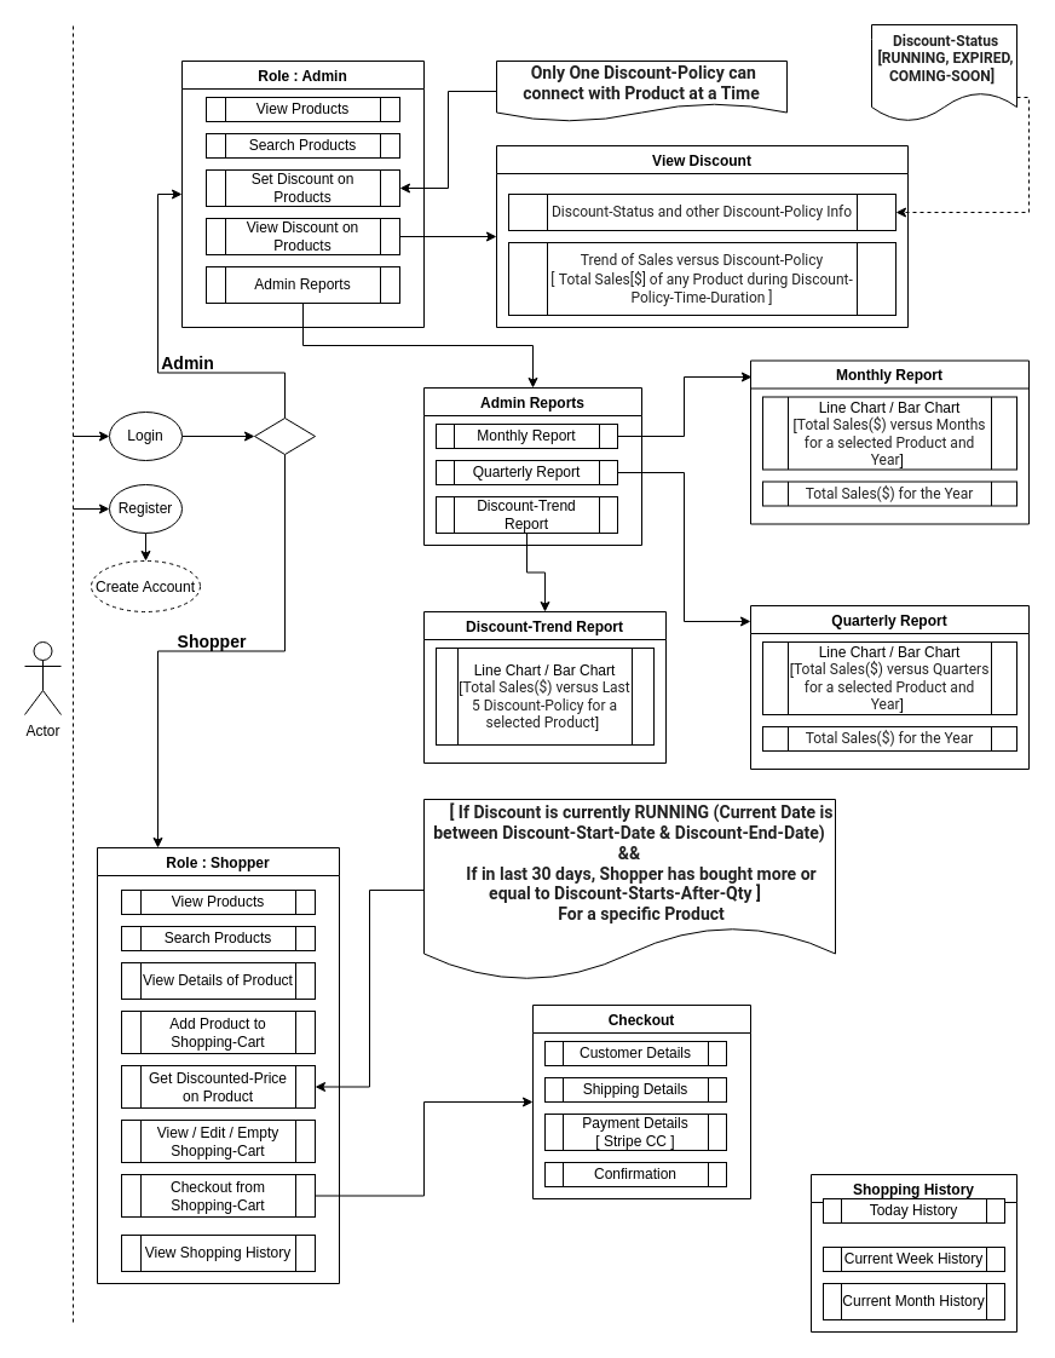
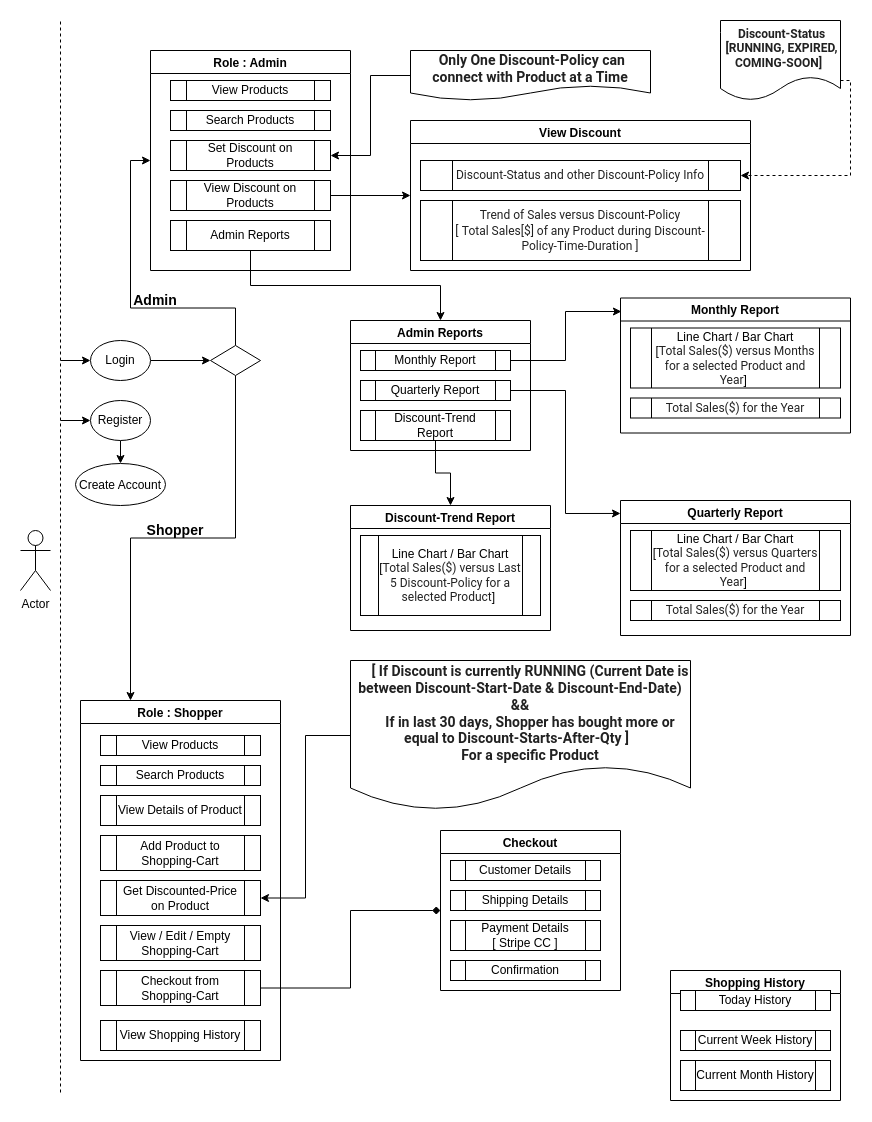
  <mxCell id="0" />
  <mxCell id="1" parent="0" />
  <mxCell id="2" value="" style="endArrow=none;dashed=1;html=1;rounded=0;" edge="1" parent="1"><mxGeometry width="50" height="50" relative="1" as="geometry"><mxPoint x="60" y="1092" as="sourcePoint" /><mxPoint x="60" y="20" as="targetPoint" /></mxGeometry></mxCell>
  <mxCell id="3" value="Actor" style="shape=umlActor;verticalLabelPosition=bottom;verticalAlign=top;html=1;outlineConnect=0;" vertex="1" parent="1"><mxGeometry x="20" y="530" width="30" height="60" as="geometry" /></mxCell>
  <mxCell id="4" style="edgeStyle=orthogonalEdgeStyle;rounded=0;orthogonalLoop=1;jettySize=auto;html=1;exitX=1;exitY=0.5;exitDx=0;exitDy=0;entryX=0;entryY=0.5;entryDx=0;entryDy=0;fontFamily=Helvetica;fontSize=14;" edge="1" parent="1" source="5" target="10"><mxGeometry relative="1" as="geometry" /></mxCell>
  <mxCell id="5" value="Login" style="ellipse;whiteSpace=wrap;html=1;" vertex="1" parent="1"><mxGeometry x="90" y="340" width="60" height="40" as="geometry" /></mxCell>
  <mxCell id="6" style="edgeStyle=orthogonalEdgeStyle;rounded=0;orthogonalLoop=1;jettySize=auto;html=1;exitX=0.5;exitY=1;exitDx=0;exitDy=0;entryX=0.5;entryY=0;entryDx=0;entryDy=0;fontFamily=Helvetica;fontSize=12;" edge="1" parent="1" source="7" target="62"><mxGeometry relative="1" as="geometry" /></mxCell>
  <mxCell id="7" value="Register" style="ellipse;whiteSpace=wrap;html=1;" vertex="1" parent="1"><mxGeometry x="90" y="400" width="60" height="40" as="geometry" /></mxCell>
  <mxCell id="8" style="edgeStyle=orthogonalEdgeStyle;rounded=0;orthogonalLoop=1;jettySize=auto;html=1;exitX=0.5;exitY=1;exitDx=0;exitDy=0;entryX=0.25;entryY=0;entryDx=0;entryDy=0;fontFamily=Helvetica;fontSize=12;" edge="1" parent="1" source="10" target="17"><mxGeometry relative="1" as="geometry" /></mxCell>
  <mxCell id="9" style="edgeStyle=orthogonalEdgeStyle;rounded=0;orthogonalLoop=1;jettySize=auto;html=1;exitX=0.5;exitY=0;exitDx=0;exitDy=0;entryX=0;entryY=0.5;entryDx=0;entryDy=0;fontFamily=Helvetica;fontSize=12;" edge="1" parent="1" source="10" target="11"><mxGeometry relative="1" as="geometry" /></mxCell>
  <mxCell id="10" value="" style="rhombus;whiteSpace=wrap;html=1;" vertex="1" parent="1"><mxGeometry x="210" y="345" width="50" height="30" as="geometry" /></mxCell>
  <mxCell id="11" value="Role : Admin" style="swimlane;" vertex="1" parent="1"><mxGeometry x="150" y="50" width="200" height="220" as="geometry" /></mxCell>
  <mxCell id="12" value="View Products" style="shape=process;whiteSpace=wrap;html=1;backgroundOutline=1;" vertex="1" parent="11"><mxGeometry x="20" y="30" width="160" height="20" as="geometry" /></mxCell>
  <mxCell id="13" value="Search Products" style="shape=process;whiteSpace=wrap;html=1;backgroundOutline=1;" vertex="1" parent="11"><mxGeometry x="20" y="60" width="160" height="20" as="geometry" /></mxCell>
  <mxCell id="14" value="Set Discount on Products" style="shape=process;whiteSpace=wrap;html=1;backgroundOutline=1;" vertex="1" parent="11"><mxGeometry x="20" y="90" width="160" height="30" as="geometry" /></mxCell>
  <mxCell id="15" value="View Discount on Products" style="shape=process;whiteSpace=wrap;html=1;backgroundOutline=1;" vertex="1" parent="11"><mxGeometry x="20" y="130" width="160" height="30" as="geometry" /></mxCell>
  <mxCell id="16" value="Admin Reports" style="shape=process;whiteSpace=wrap;html=1;backgroundOutline=1;" vertex="1" parent="11"><mxGeometry x="20" y="170" width="160" height="30" as="geometry" /></mxCell>
  <mxCell id="17" value="Role : Shopper" style="swimlane;" vertex="1" parent="1"><mxGeometry x="80" y="700" width="200" height="360" as="geometry" /></mxCell>
  <mxCell id="18" value="View Products" style="shape=process;whiteSpace=wrap;html=1;backgroundOutline=1;" vertex="1" parent="17"><mxGeometry x="20" y="35" width="160" height="20" as="geometry" /></mxCell>
  <mxCell id="19" value="Search Products" style="shape=process;whiteSpace=wrap;html=1;backgroundOutline=1;" vertex="1" parent="17"><mxGeometry x="20" y="65" width="160" height="20" as="geometry" /></mxCell>
  <mxCell id="20" value="View Details of Product" style="shape=process;whiteSpace=wrap;html=1;backgroundOutline=1;" vertex="1" parent="17"><mxGeometry x="20" y="95" width="160" height="30" as="geometry" /></mxCell>
  <mxCell id="21" value="Add Product to Shopping-Cart" style="shape=process;whiteSpace=wrap;html=1;backgroundOutline=1;" vertex="1" parent="17"><mxGeometry x="20" y="135" width="160" height="35" as="geometry" /></mxCell>
  <mxCell id="22" value="Get Discounted-Price on Product" style="shape=process;whiteSpace=wrap;html=1;backgroundOutline=1;" vertex="1" parent="17"><mxGeometry x="20" y="180" width="160" height="35" as="geometry" /></mxCell>
  <mxCell id="23" value="View / Edit / Empty Shopping-Cart" style="shape=process;whiteSpace=wrap;html=1;backgroundOutline=1;" vertex="1" parent="17"><mxGeometry x="20" y="225" width="160" height="35" as="geometry" /></mxCell>
  <mxCell id="24" value="Checkout from Shopping-Cart" style="shape=process;whiteSpace=wrap;html=1;backgroundOutline=1;" vertex="1" parent="17"><mxGeometry x="20" y="270" width="160" height="35" as="geometry" /></mxCell>
  <mxCell id="25" value="View Shopping History" style="shape=process;whiteSpace=wrap;html=1;backgroundOutline=1;" vertex="1" parent="17"><mxGeometry x="20" y="320" width="160" height="30" as="geometry" /></mxCell>
  <mxCell id="26" style="edgeStyle=orthogonalEdgeStyle;rounded=0;orthogonalLoop=1;jettySize=auto;html=1;exitX=0;exitY=0.5;exitDx=0;exitDy=0;entryX=1;entryY=0.5;entryDx=0;entryDy=0;fontFamily=Helvetica;fontSize=12;" edge="1" parent="1" source="27" target="14"><mxGeometry relative="1" as="geometry" /></mxCell>
  <mxCell id="27" value="&lt;span style=&quot;box-sizing: inherit ; font-family: &amp;#34;roboto&amp;#34; , sans-serif ; padding: 0px ; margin: 0px ; font-weight: bolder ; color: rgba(0 , 0 , 0 , 0.87) ; font-size: 14px ; text-align: left ; background-color: rgb(255 , 255 , 255)&quot;&gt;&amp;nbsp;Only One Discount-Policy can connect with Product at a Time&lt;/span&gt;" style="shape=document;whiteSpace=wrap;html=1;boundedLbl=1;" vertex="1" parent="1"><mxGeometry x="410" y="50" width="240" height="50" as="geometry" /></mxCell>
  <mxCell id="28" value="View Discount" style="swimlane;" vertex="1" parent="1"><mxGeometry x="410" y="120" width="340" height="150" as="geometry" /></mxCell>
  <mxCell id="29" value="&lt;font style=&quot;font-size: 12px&quot;&gt;&lt;span style=&quot;box-sizing: inherit ; font-family: &amp;#34;roboto&amp;#34; , sans-serif ; padding: 0px ; margin: 0px ; color: rgba(0 , 0 , 0 , 0.87) ; text-align: left ; background-color: rgb(255 , 255 , 255)&quot;&gt;Discount-Status a&lt;/span&gt;&lt;span style=&quot;color: rgba(0 , 0 , 0 , 0.87) ; font-family: &amp;#34;roboto&amp;#34; , sans-serif ; text-align: left ; background-color: rgb(255 , 255 , 255)&quot;&gt;nd other Discount-Policy Info&lt;/span&gt;&lt;/font&gt;" style="shape=process;whiteSpace=wrap;html=1;backgroundOutline=1;" vertex="1" parent="28"><mxGeometry x="10" y="40" width="320" height="30" as="geometry" /></mxCell>
  <mxCell id="30" value="&lt;span style=&quot;box-sizing: inherit ; font-family: &amp;#34;roboto&amp;#34; , sans-serif ; padding: 0px ; margin: 0px ; color: rgba(0 , 0 , 0 , 0.87) ; text-align: left ; background-color: rgb(255 , 255 , 255)&quot;&gt;&lt;font&gt;Trend of Sales versus Discount-Policy&lt;br&gt;[&lt;span style=&quot;font-size: 14px ; font-family: &amp;#34;roboto&amp;#34; , sans-serif&quot;&gt;&amp;nbsp;&lt;/span&gt;&lt;span style=&quot;box-sizing: inherit ; font-family: &amp;#34;roboto&amp;#34; , sans-serif ; padding: 0px ; margin: 0px&quot;&gt;&lt;font style=&quot;font-size: 12px&quot;&gt;Total Sales[$] of any Product during Discount-Policy-Time-Duration&amp;nbsp;&lt;/font&gt;&lt;/span&gt;]&lt;br&gt;&lt;/font&gt;&lt;/span&gt;" style="shape=process;whiteSpace=wrap;html=1;backgroundOutline=1;" vertex="1" parent="28"><mxGeometry x="10" y="80" width="320" height="60" as="geometry" /></mxCell>
  <mxCell id="31" style="edgeStyle=orthogonalEdgeStyle;rounded=0;orthogonalLoop=1;jettySize=auto;html=1;exitX=1;exitY=0.5;exitDx=0;exitDy=0;entryX=0;entryY=0.5;entryDx=0;entryDy=0;fontSize=12;" edge="1" parent="1" source="15" target="28"><mxGeometry relative="1" as="geometry" /></mxCell>
  <mxCell id="32" value="Admin Reports" style="swimlane;startSize=23;" vertex="1" parent="1"><mxGeometry x="350" y="320" width="180" height="130" as="geometry" /></mxCell>
  <mxCell id="33" value="Monthly Report" style="shape=process;whiteSpace=wrap;html=1;backgroundOutline=1;" vertex="1" parent="32"><mxGeometry x="10" y="30" width="150" height="20" as="geometry" /></mxCell>
  <mxCell id="34" value="Quarterly Report" style="shape=process;whiteSpace=wrap;html=1;backgroundOutline=1;" vertex="1" parent="32"><mxGeometry x="10" y="60" width="150" height="20" as="geometry" /></mxCell>
  <mxCell id="35" value="Discount-Trend&lt;br&gt;Report" style="shape=process;whiteSpace=wrap;html=1;backgroundOutline=1;" vertex="1" parent="32"><mxGeometry x="10" y="90" width="150" height="30" as="geometry" /></mxCell>
  <mxCell id="36" value="Monthly Report" style="swimlane;" vertex="1" parent="1"><mxGeometry x="620" y="297.5" width="230" height="135" as="geometry" /></mxCell>
  <mxCell id="37" value="Line Chart / Bar Chart&lt;br&gt;[&lt;span style=&quot;box-sizing: inherit ; font-family: &amp;#34;roboto&amp;#34; , sans-serif ; padding: 0px ; margin: 0px ; color: rgba(0 , 0 , 0 , 0.87) ; text-align: left ; background-color: rgb(255 , 255 , 255)&quot;&gt;&lt;font style=&quot;font-size: 12px&quot;&gt;Total Sales($) versus Months for a selected Product and Year&lt;/font&gt;&lt;/span&gt;]&amp;nbsp;" style="shape=process;whiteSpace=wrap;html=1;backgroundOutline=1;" vertex="1" parent="36"><mxGeometry x="10" y="30" width="210" height="60" as="geometry" /></mxCell>
  <mxCell id="38" value="&lt;span style=&quot;box-sizing: inherit ; font-family: &amp;#34;roboto&amp;#34; , sans-serif ; padding: 0px ; margin: 0px ; color: rgba(0 , 0 , 0 , 0.87) ; text-align: left ; background-color: rgb(255 , 255 , 255)&quot;&gt;&lt;font style=&quot;font-size: 12px&quot;&gt;Total Sales($) for the Year&lt;/font&gt;&lt;/span&gt;" style="shape=process;whiteSpace=wrap;html=1;backgroundOutline=1;fontSize=12;" vertex="1" parent="36"><mxGeometry x="10" y="100" width="210" height="20" as="geometry" /></mxCell>
  <mxCell id="39" value="Quarterly Report" style="swimlane;" vertex="1" parent="1"><mxGeometry x="620" y="500" width="230" height="135" as="geometry" /></mxCell>
  <mxCell id="40" value="Line Chart / Bar Chart&lt;br&gt;[&lt;span style=&quot;box-sizing: inherit ; font-family: &amp;#34;roboto&amp;#34; , sans-serif ; padding: 0px ; margin: 0px ; color: rgba(0 , 0 , 0 , 0.87) ; text-align: left ; background-color: rgb(255 , 255 , 255)&quot;&gt;Total Sales($) versus Quarters for a selected Product and Year&lt;/span&gt;]&amp;nbsp;" style="shape=process;whiteSpace=wrap;html=1;backgroundOutline=1;" vertex="1" parent="39"><mxGeometry x="10" y="30" width="210" height="60" as="geometry" /></mxCell>
  <mxCell id="41" value="&lt;span style=&quot;box-sizing: inherit ; font-family: &amp;#34;roboto&amp;#34; , sans-serif ; padding: 0px ; margin: 0px ; color: rgba(0 , 0 , 0 , 0.87) ; text-align: left ; background-color: rgb(255 , 255 , 255)&quot;&gt;&lt;font style=&quot;font-size: 12px&quot;&gt;Total Sales($) for the Year&lt;/font&gt;&lt;/span&gt;" style="shape=process;whiteSpace=wrap;html=1;backgroundOutline=1;fontSize=12;" vertex="1" parent="39"><mxGeometry x="10" y="100" width="210" height="20" as="geometry" /></mxCell>
  <mxCell id="42" value="Discount-Trend Report" style="swimlane;" vertex="1" parent="1"><mxGeometry x="350" y="505" width="200" height="125" as="geometry" /></mxCell>
  <mxCell id="43" value="&lt;font style=&quot;font-size: 12px&quot;&gt;Line Chart / Bar Chart&lt;br&gt;[&lt;span style=&quot;box-sizing: inherit ; font-family: &amp;#34;roboto&amp;#34; , sans-serif ; padding: 0px ; margin: 0px ; color: rgba(0 , 0 , 0 , 0.87) ; text-align: left ; background-color: rgb(255 , 255 , 255)&quot;&gt;Total Sales($) versus Last 5 Discount-Policy for a selected Product&lt;/span&gt;]&amp;nbsp;&lt;/font&gt;" style="shape=process;whiteSpace=wrap;html=1;backgroundOutline=1;" vertex="1" parent="42"><mxGeometry x="10" y="30" width="180" height="80" as="geometry" /></mxCell>
  <mxCell id="44" style="edgeStyle=orthogonalEdgeStyle;rounded=0;orthogonalLoop=1;jettySize=auto;html=1;exitX=0.5;exitY=1;exitDx=0;exitDy=0;entryX=0.5;entryY=0;entryDx=0;entryDy=0;fontSize=12;" edge="1" parent="1" source="16" target="32"><mxGeometry relative="1" as="geometry" /></mxCell>
  <mxCell id="45" style="edgeStyle=orthogonalEdgeStyle;rounded=0;orthogonalLoop=1;jettySize=auto;html=1;exitX=1;exitY=0.5;exitDx=0;exitDy=0;entryX=0.004;entryY=0.1;entryDx=0;entryDy=0;entryPerimeter=0;fontSize=12;" edge="1" parent="1" source="33" target="36"><mxGeometry relative="1" as="geometry" /></mxCell>
  <mxCell id="46" style="edgeStyle=orthogonalEdgeStyle;rounded=0;orthogonalLoop=1;jettySize=auto;html=1;exitX=1;exitY=0.5;exitDx=0;exitDy=0;entryX=0;entryY=0.096;entryDx=0;entryDy=0;entryPerimeter=0;fontSize=12;" edge="1" parent="1" source="34" target="39"><mxGeometry relative="1" as="geometry" /></mxCell>
  <mxCell id="47" style="edgeStyle=orthogonalEdgeStyle;rounded=0;orthogonalLoop=1;jettySize=auto;html=1;exitX=0.5;exitY=1;exitDx=0;exitDy=0;entryX=0.5;entryY=0;entryDx=0;entryDy=0;fontSize=12;" edge="1" parent="1" source="35" target="42"><mxGeometry relative="1" as="geometry" /></mxCell>
  <mxCell id="48" style="edgeStyle=orthogonalEdgeStyle;rounded=0;orthogonalLoop=1;jettySize=auto;html=1;exitX=0;exitY=0.5;exitDx=0;exitDy=0;entryX=1;entryY=0.5;entryDx=0;entryDy=0;fontFamily=Helvetica;fontSize=12;" edge="1" parent="1" source="49" target="22"><mxGeometry relative="1" as="geometry" /></mxCell>
  <mxCell id="49" value="&lt;font style=&quot;font-size: 14px&quot;&gt;&lt;b&gt;&lt;span class=&quot;makeStyles-indent1-210&quot; style=&quot;box-sizing: inherit ; font-family: &amp;#34;roboto&amp;#34; , sans-serif ; padding: 0px ; margin: 0px 0px 0px 20px ; color: rgba(0 , 0 , 0 , 0.87) ; text-align: left ; background-color: rgb(255 , 255 , 255)&quot;&gt;[ If Discount is currently RUNNING (Current Date is between Discount-Start-Date &amp;amp; Discount-End-Date) &amp;amp;&amp;amp;&lt;/span&gt;&lt;br style=&quot;box-sizing: inherit ; font-family: &amp;#34;roboto&amp;#34; , sans-serif ; padding: 0px ; margin: 0px ; color: rgba(0 , 0 , 0 , 0.87) ; text-align: left ; background-color: rgb(255 , 255 , 255)&quot;&gt;&lt;span class=&quot;makeStyles-indent1-210&quot; style=&quot;box-sizing: inherit ; font-family: &amp;#34;roboto&amp;#34; , sans-serif ; padding: 0px ; margin: 0px 0px 0px 20px ; color: rgba(0 , 0 , 0 , 0.87) ; text-align: left ; background-color: rgb(255 , 255 , 255)&quot;&gt;If in last 30 days, Shopper has bought more or equal to Discount-Starts-After-Qty ] &amp;nbsp;&lt;/span&gt;&lt;br style=&quot;box-sizing: inherit ; font-family: &amp;#34;roboto&amp;#34; , sans-serif ; padding: 0px ; margin: 0px ; color: rgba(0 , 0 , 0 , 0.87) ; text-align: left ; background-color: rgb(255 , 255 , 255)&quot;&gt;&lt;span class=&quot;makeStyles-indent1-210&quot; style=&quot;box-sizing: inherit ; font-family: &amp;#34;roboto&amp;#34; , sans-serif ; padding: 0px ; margin: 0px 0px 0px 20px ; color: rgba(0 , 0 , 0 , 0.87) ; text-align: left ; background-color: rgb(255 , 255 , 255)&quot;&gt;For a specific Product&lt;/span&gt;&lt;/b&gt;&lt;/font&gt;" style="shape=document;whiteSpace=wrap;html=1;boundedLbl=1;fontFamily=Helvetica;fontSize=12;" vertex="1" parent="1"><mxGeometry x="350" y="660" width="340" height="150" as="geometry" /></mxCell>
  <mxCell id="50" value="Checkout" style="swimlane;startSize=23;" vertex="1" parent="1"><mxGeometry x="440" y="830" width="180" height="160" as="geometry" /></mxCell>
  <mxCell id="51" value="Customer Details" style="shape=process;whiteSpace=wrap;html=1;backgroundOutline=1;" vertex="1" parent="50"><mxGeometry x="10" y="30" width="150" height="20" as="geometry" /></mxCell>
  <mxCell id="52" value="Shipping Details" style="shape=process;whiteSpace=wrap;html=1;backgroundOutline=1;" vertex="1" parent="50"><mxGeometry x="10" y="60" width="150" height="20" as="geometry" /></mxCell>
  <mxCell id="53" value="Payment Details &lt;br&gt;[ Stripe CC ]" style="shape=process;whiteSpace=wrap;html=1;backgroundOutline=1;" vertex="1" parent="50"><mxGeometry x="10" y="90" width="150" height="30" as="geometry" /></mxCell>
  <mxCell id="54" value="Confirmation" style="shape=process;whiteSpace=wrap;html=1;backgroundOutline=1;" vertex="1" parent="50"><mxGeometry x="10" y="130" width="150" height="20" as="geometry" /></mxCell>
  <mxCell id="55" value="Shopping History" style="swimlane;startSize=23;" vertex="1" parent="1"><mxGeometry x="670" y="970" width="170" height="130" as="geometry" /></mxCell>
  <mxCell id="56" value="Today History" style="shape=process;whiteSpace=wrap;html=1;backgroundOutline=1;" vertex="1" parent="55"><mxGeometry x="10" y="20" width="150" height="20" as="geometry" /></mxCell>
  <mxCell id="57" value="Current Week History" style="shape=process;whiteSpace=wrap;html=1;backgroundOutline=1;" vertex="1" parent="55"><mxGeometry x="10" y="60" width="150" height="20" as="geometry" /></mxCell>
  <mxCell id="58" value="Current Month History" style="shape=process;whiteSpace=wrap;html=1;backgroundOutline=1;" vertex="1" parent="55"><mxGeometry x="10" y="90" width="150" height="30" as="geometry" /></mxCell>
- <mxCell id="59" style="edgeStyle=orthogonalEdgeStyle;rounded=0;orthogonalLoop=1;jettySize=auto;html=1;exitX=1;exitY=0.5;exitDx=0;exitDy=0;entryX=0;entryY=0.5;entryDx=0;entryDy=0;fontFamily=Helvetica;fontSize=12;" edge="1" parent="1" source="24" target="50"><mxGeometry relative="1" as="geometry" /></mxCell>
+ <mxCell id="59" style="edgeStyle=orthogonalEdgeStyle;rounded=0;orthogonalLoop=1;jettySize=auto;html=1;exitX=1;exitY=0.5;exitDx=0;exitDy=0;entryX=0;entryY=0.5;entryDx=0;entryDy=0;fontFamily=Helvetica;fontSize=12;endArrow=diamond;" edge="1" parent="1" source="24" target="50"><mxGeometry relative="1" as="geometry" /></mxCell>
  <mxCell id="60" value="&lt;b&gt;Admin&lt;/b&gt;" style="text;html=1;strokeColor=none;fillColor=none;align=center;verticalAlign=middle;whiteSpace=wrap;rounded=0;fontFamily=Helvetica;fontSize=14;" vertex="1" parent="1"><mxGeometry x="100" y="290" width="110" height="20" as="geometry" /></mxCell>
  <mxCell id="61" value="&lt;b&gt;Shopper&lt;/b&gt;" style="text;html=1;strokeColor=none;fillColor=none;align=center;verticalAlign=middle;whiteSpace=wrap;rounded=0;fontFamily=Helvetica;fontSize=14;" vertex="1" parent="1"><mxGeometry x="120" y="520" width="110" height="20" as="geometry" /></mxCell>
- <mxCell id="62" value="&lt;font style=&quot;font-size: 12px&quot;&gt;Create Account&lt;/font&gt;" style="ellipse;whiteSpace=wrap;html=1;fontFamily=Helvetica;fontSize=14;dashed=1;" vertex="1" parent="1"><mxGeometry x="75" y="463" width="90" height="42" as="geometry" /></mxCell>
+ <mxCell id="62" value="&lt;font style=&quot;font-size: 12px&quot;&gt;Create Account&lt;/font&gt;" style="ellipse;whiteSpace=wrap;html=1;fontFamily=Helvetica;fontSize=14;" vertex="1" parent="1"><mxGeometry x="75" y="463" width="90" height="42" as="geometry" /></mxCell>
  <mxCell id="63" value="" style="endArrow=classic;html=1;rounded=0;fontFamily=Helvetica;fontSize=12;entryX=0;entryY=0.5;entryDx=0;entryDy=0;" edge="1" parent="1" target="5"><mxGeometry width="50" height="50" relative="1" as="geometry"><mxPoint x="60" y="360" as="sourcePoint" /><mxPoint x="460" y="460" as="targetPoint" /></mxGeometry></mxCell>
  <mxCell id="64" value="" style="endArrow=classic;html=1;rounded=0;fontFamily=Helvetica;fontSize=12;" edge="1" parent="1"><mxGeometry width="50" height="50" relative="1" as="geometry"><mxPoint x="60" y="420" as="sourcePoint" /><mxPoint x="90" y="420" as="targetPoint" /></mxGeometry></mxCell>
  <mxCell id="65" style="edgeStyle=orthogonalEdgeStyle;rounded=0;orthogonalLoop=1;jettySize=auto;html=1;exitX=1;exitY=0.75;exitDx=0;exitDy=0;entryX=1;entryY=0.5;entryDx=0;entryDy=0;fontFamily=Helvetica;fontSize=12;dashed=1;" edge="1" parent="1" source="66" target="29"><mxGeometry relative="1" as="geometry"><Array as="points"><mxPoint x="850" y="80" /><mxPoint x="850" y="175" /></Array></mxGeometry></mxCell>
  <mxCell id="66" value="&lt;font style=&quot;font-size: 12px&quot;&gt;&lt;span style=&quot;color: rgba(0 , 0 , 0 , 0.87) ; font-family: &amp;#34;roboto&amp;#34; , sans-serif ; text-align: left ; background-color: rgb(255 , 255 , 255)&quot;&gt;&amp;nbsp;&lt;/span&gt;&lt;span style=&quot;box-sizing: inherit ; font-family: &amp;#34;roboto&amp;#34; , sans-serif ; padding: 0px ; margin: 0px ; font-weight: bolder ; color: rgba(0 , 0 , 0 , 0.87) ; text-align: left ; background-color: rgb(255 , 255 , 255)&quot;&gt;Discount-Status &amp;nbsp;[RUNNING, EXPIRED, COMING-SOON]&amp;nbsp;&lt;/span&gt;&lt;/font&gt;" style="shape=document;whiteSpace=wrap;html=1;boundedLbl=1;fontFamily=Helvetica;fontSize=12;" vertex="1" parent="1"><mxGeometry x="720" y="20" width="120" height="80" as="geometry" /></mxCell>
